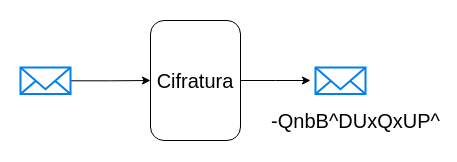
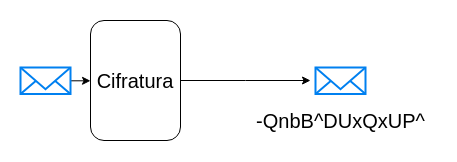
  <mxCell id="0" />
  <mxCell id="1" parent="0" />
  <mxCell id="2" style="edgeStyle=orthogonalEdgeStyle;rounded=0;orthogonalLoop=1;jettySize=auto;html=1;entryX=0;entryY=0.5;entryDx=0;entryDy=0;" edge="1" parent="1" source="3" target="7"><mxGeometry relative="1" as="geometry"><mxPoint x="310" y="80.25" as="targetPoint" /></mxGeometry></mxCell>
  <mxCell id="3" value="" style="html=1;verticalLabelPosition=bottom;align=center;labelBackgroundColor=#ffffff;verticalAlign=top;strokeWidth=2;strokeColor=#0080F0;shadow=0;dashed=0;shape=mxgraph.ios7.icons.mail;" vertex="1" parent="1"><mxGeometry x="20" y="67" width="50" height="26.5" as="geometry" /></mxCell>
  <mxCell id="4" value="" style="html=1;verticalLabelPosition=bottom;align=center;labelBackgroundColor=#ffffff;verticalAlign=top;strokeWidth=2;strokeColor=#0080F0;shadow=0;dashed=0;shape=mxgraph.ios7.icons.mail;" vertex="1" parent="1"><mxGeometry x="315" y="67" width="50" height="26.5" as="geometry" /></mxCell>
- <mxCell id="5" value="&lt;font style=&quot;font-size: 20px;&quot;&gt;-QnbB^DUxQxUP^&lt;/font&gt;" style="text;html=1;align=center;verticalAlign=middle;resizable=0;points=[];autosize=1;strokeColor=none;fillColor=none;" vertex="1" parent="1"><mxGeometry x="260" y="100" width="190" height="40" as="geometry" /></mxCell>
+ <mxCell id="5" value="&lt;font style=&quot;font-size: 20px;&quot;&gt;-QnbB^DUxQxUP^&lt;/font&gt;" style="text;html=1;align=center;verticalAlign=middle;resizable=0;points=[];autosize=1;strokeColor=none;fillColor=none;" vertex="1" parent="1"><mxGeometry x="245" y="100" width="190" height="40" as="geometry" /></mxCell>
  <mxCell id="6" style="edgeStyle=orthogonalEdgeStyle;rounded=0;orthogonalLoop=1;jettySize=auto;html=1;" edge="1" parent="1" source="7"><mxGeometry relative="1" as="geometry"><mxPoint x="310" y="80" as="targetPoint" /></mxGeometry></mxCell>
- <mxCell id="7" value="&lt;font style=&quot;font-size: 20px;&quot;&gt;Cifratura&lt;/font&gt;" style="rounded=1;whiteSpace=wrap;html=1;" vertex="1" parent="1"><mxGeometry x="150" y="20" width="90" height="120" as="geometry" /></mxCell>
+ <mxCell id="7" value="&lt;font style=&quot;font-size: 20px;&quot;&gt;Cifratura&lt;/font&gt;" style="rounded=1;whiteSpace=wrap;html=1;" vertex="1" parent="1"><mxGeometry x="90" y="20" width="90" height="120" as="geometry" /></mxCell>
